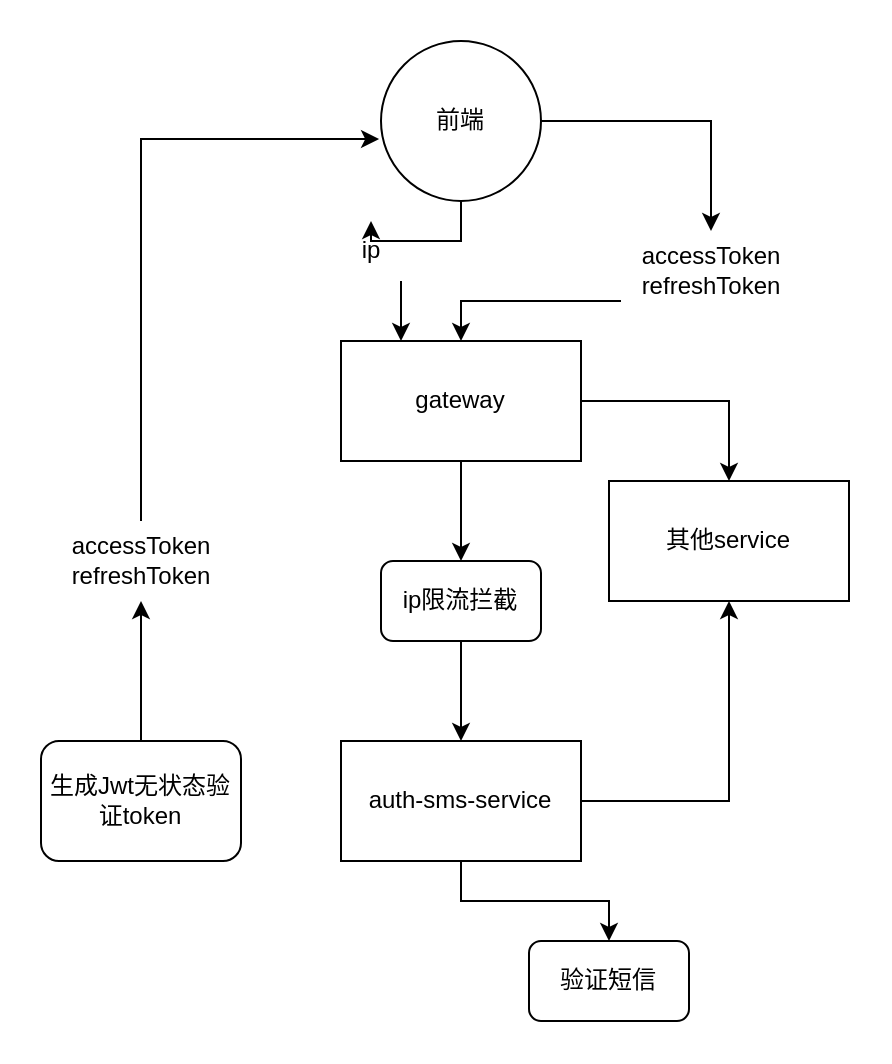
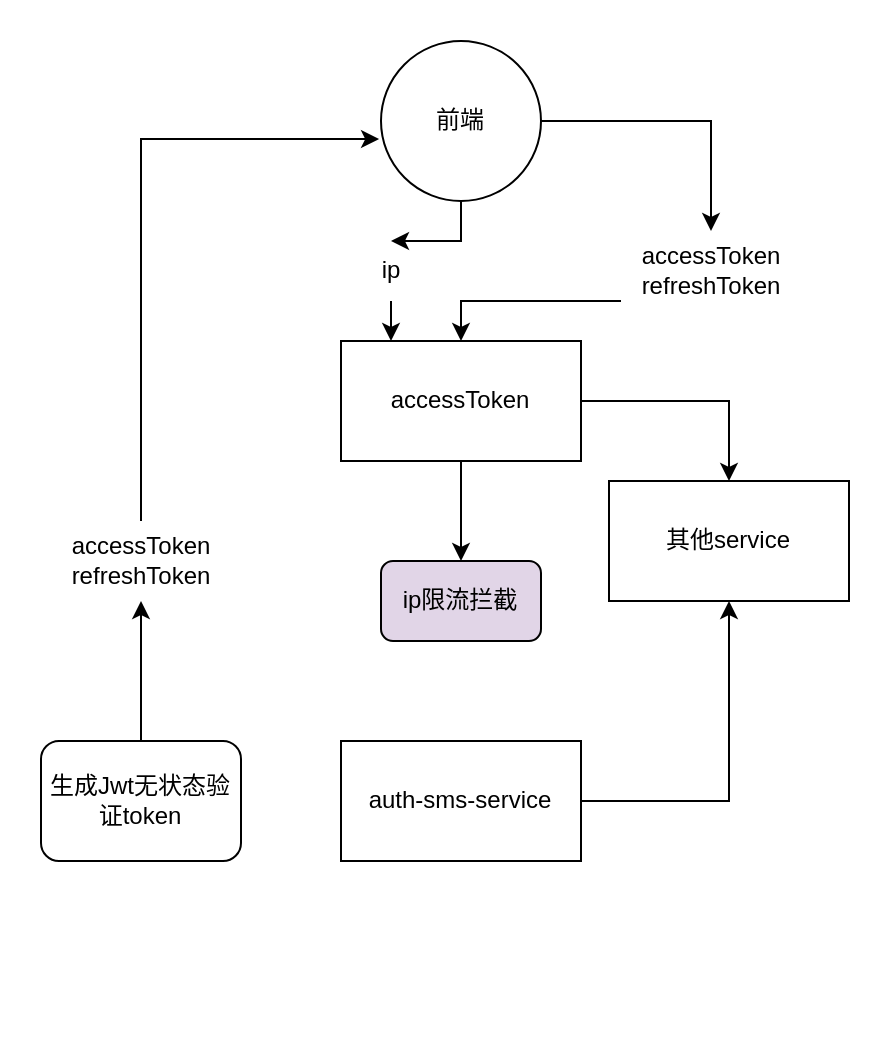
  <mxCell id="0" />
  <mxCell id="1" parent="0" />
- <mxCell id="2" style="edgeStyle=orthogonalEdgeStyle;rounded=0;orthogonalLoop=1;jettySize=auto;html=1;entryX=0.5;entryY=0;entryDx=0;entryDy=0;" edge="1" parent="1" source="4" target="5"><mxGeometry relative="1" as="geometry" /></mxCell>
  <mxCell id="3" value="" style="edgeStyle=orthogonalEdgeStyle;rounded=0;orthogonalLoop=1;jettySize=auto;html=1;" edge="1" parent="1" source="4" target="13"><mxGeometry relative="1" as="geometry" /></mxCell>
  <mxCell id="4" value="auth-sms-service" style="whiteSpace=wrap;html=1;" vertex="1" parent="1"><mxGeometry x="170" y="370" width="120" height="60" as="geometry" /></mxCell>
- <mxCell id="5" value="验证短信" style="rounded=1;whiteSpace=wrap;html=1;" vertex="1" parent="1"><mxGeometry x="264" y="470" width="80" height="40" as="geometry" /></mxCell>
- <mxCell id="6" value="" style="edgeStyle=orthogonalEdgeStyle;rounded=0;orthogonalLoop=1;jettySize=auto;html=1;" edge="1" parent="1" source="7" target="4"><mxGeometry relative="1" as="geometry" /></mxCell>
- <mxCell id="7" value="ip限流拦截" style="rounded=1;whiteSpace=wrap;html=1;" vertex="1" parent="1"><mxGeometry x="190" y="280" width="80" height="40" as="geometry" /></mxCell>
+ <mxCell id="7" value="ip限流拦截" style="rounded=1;whiteSpace=wrap;html=1;fillColor=#e1d5e7;" vertex="1" parent="1"><mxGeometry x="190" y="280" width="80" height="40" as="geometry" /></mxCell>
  <mxCell id="8" value="" style="edgeStyle=orthogonalEdgeStyle;rounded=0;orthogonalLoop=1;jettySize=auto;html=1;" edge="1" parent="1" source="10" target="7"><mxGeometry relative="1" as="geometry" /></mxCell>
  <mxCell id="9" style="edgeStyle=orthogonalEdgeStyle;rounded=0;orthogonalLoop=1;jettySize=auto;html=1;" edge="1" parent="1" source="10" target="13"><mxGeometry relative="1" as="geometry" /></mxCell>
- <mxCell id="10" value="gateway" style="whiteSpace=wrap;html=1;" vertex="1" parent="1"><mxGeometry x="170" y="170" width="120" height="60" as="geometry" /></mxCell>
+ <mxCell id="10" value="accessToken" style="whiteSpace=wrap;html=1;" vertex="1" parent="1"><mxGeometry x="170" y="170" width="120" height="60" as="geometry" /></mxCell>
  <mxCell id="11" value="" style="edgeStyle=orthogonalEdgeStyle;rounded=0;orthogonalLoop=1;jettySize=auto;html=1;" edge="1" parent="1" source="12" target="14"><mxGeometry relative="1" as="geometry" /></mxCell>
  <mxCell id="12" value="生成Jwt无状态验证token" style="rounded=1;whiteSpace=wrap;html=1;" vertex="1" parent="1"><mxGeometry x="20" y="370" width="100" height="60" as="geometry" /></mxCell>
  <mxCell id="13" value="其他service" style="whiteSpace=wrap;html=1;" vertex="1" parent="1"><mxGeometry x="304" y="240" width="120" height="60" as="geometry" /></mxCell>
  <mxCell id="14" value="accessToken&lt;br&gt;refreshToken" style="text;html=1;align=center;verticalAlign=middle;resizable=0;points=[];autosize=1;strokeColor=none;fillColor=none;" vertex="1" parent="1"><mxGeometry x="25" y="260" width="90" height="40" as="geometry" /></mxCell>
  <mxCell id="15" value="" style="edgeStyle=orthogonalEdgeStyle;rounded=0;orthogonalLoop=1;jettySize=auto;html=1;" edge="1" parent="1" source="20" target="10"><mxGeometry relative="1" as="geometry"><Array as="points"><mxPoint x="200" y="150" /><mxPoint x="200" y="150" /></Array></mxGeometry></mxCell>
  <mxCell id="16" style="edgeStyle=orthogonalEdgeStyle;rounded=0;orthogonalLoop=1;jettySize=auto;html=1;" edge="1" parent="1" source="22" target="10"><mxGeometry relative="1" as="geometry"><Array as="points"><mxPoint x="270" y="150" /><mxPoint x="270" y="150" /></Array></mxGeometry></mxCell>
  <mxCell id="17" value="前端" style="ellipse;whiteSpace=wrap;html=1;" vertex="1" parent="1"><mxGeometry x="190" y="20" width="80" height="80" as="geometry" /></mxCell>
  <mxCell id="18" style="edgeStyle=orthogonalEdgeStyle;rounded=0;orthogonalLoop=1;jettySize=auto;html=1;entryX=-0.012;entryY=0.613;entryDx=0;entryDy=0;entryPerimeter=0;" edge="1" parent="1" source="14" target="17"><mxGeometry relative="1" as="geometry"><Array as="points"><mxPoint x="70" y="69" /></Array></mxGeometry></mxCell>
  <mxCell id="19" value="" style="edgeStyle=orthogonalEdgeStyle;rounded=0;orthogonalLoop=1;jettySize=auto;html=1;" edge="1" parent="1" source="17" target="20"><mxGeometry relative="1" as="geometry"><mxPoint x="200" y="86" as="sourcePoint" /><mxPoint x="200" y="170" as="targetPoint" /><Array as="points" /></mxGeometry></mxCell>
- <mxCell id="20" value="ip" style="text;html=1;align=center;verticalAlign=middle;resizable=0;points=[];autosize=1;strokeColor=none;fillColor=none;" vertex="1" parent="1"><mxGeometry x="170" y="110" width="30" height="30" as="geometry" /></mxCell>
+ <mxCell id="20" value="ip" style="text;html=1;align=center;verticalAlign=middle;resizable=0;points=[];autosize=1;strokeColor=none;fillColor=none;" vertex="1" parent="1"><mxGeometry x="180" y="120" width="30" height="30" as="geometry" /></mxCell>
  <mxCell id="21" value="" style="edgeStyle=orthogonalEdgeStyle;rounded=0;orthogonalLoop=1;jettySize=auto;html=1;" edge="1" parent="1" source="17" target="22"><mxGeometry relative="1" as="geometry"><mxPoint x="270" y="60" as="sourcePoint" /><mxPoint x="270" y="170" as="targetPoint" /><Array as="points" /></mxGeometry></mxCell>
  <mxCell id="22" value="accessToken&lt;br&gt;refreshToken" style="text;html=1;align=center;verticalAlign=middle;resizable=0;points=[];autosize=1;strokeColor=none;fillColor=none;" vertex="1" parent="1"><mxGeometry x="310" y="115" width="90" height="40" as="geometry" /></mxCell>
